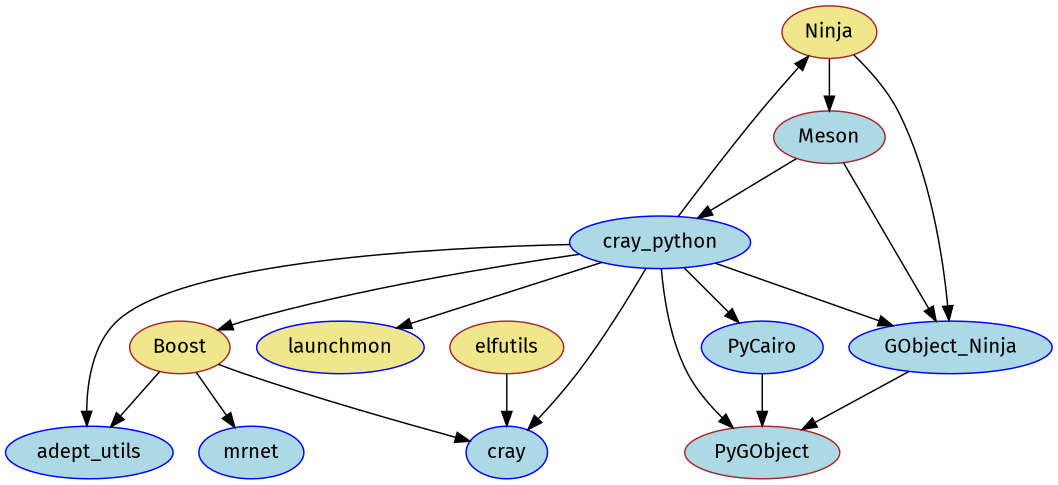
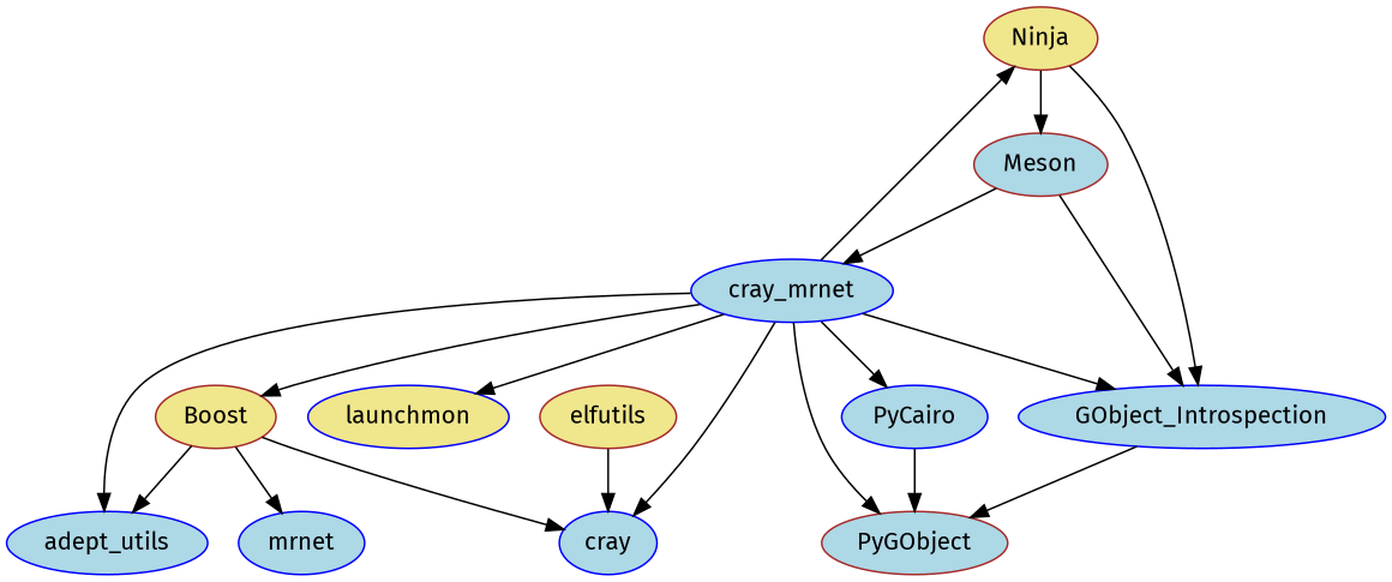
  digraph {
    fontname="Fira Sans"
    node [color=blue fillcolor=lightblue fontname="Fira Sans" style=filled]
    edge [fontname="Fira Sans"]
    Ninja [color=brown fillcolor=khaki]
-   cray_python
-   GObject_Introspection [label=GObject_Ninja]
+   cray_python [label=cray_mrnet]
+   GObject_Introspection
    PyCairo
    PyGObject [color=brown]
    Boost [color=brown fillcolor=khaki]
    launchmon [fillcolor=khaki]
    n8 [label=cray]
    adept_utils
    Meson [color=brown]
    mrnet
    elfutils [color=brown fillcolor=khaki]
    Ninja -> GObject_Introspection
    Ninja -> Meson
    cray_python -> Ninja
    cray_python -> GObject_Introspection
    cray_python -> PyCairo
    cray_python -> PyGObject
    cray_python -> Boost
    cray_python -> launchmon
    cray_python -> n8
    cray_python -> adept_utils
    GObject_Introspection -> PyGObject
    PyCairo -> PyGObject
    Boost -> n8
    Boost -> adept_utils
    Boost -> mrnet
    Meson -> cray_python
    Meson -> GObject_Introspection
    elfutils -> n8
  }
